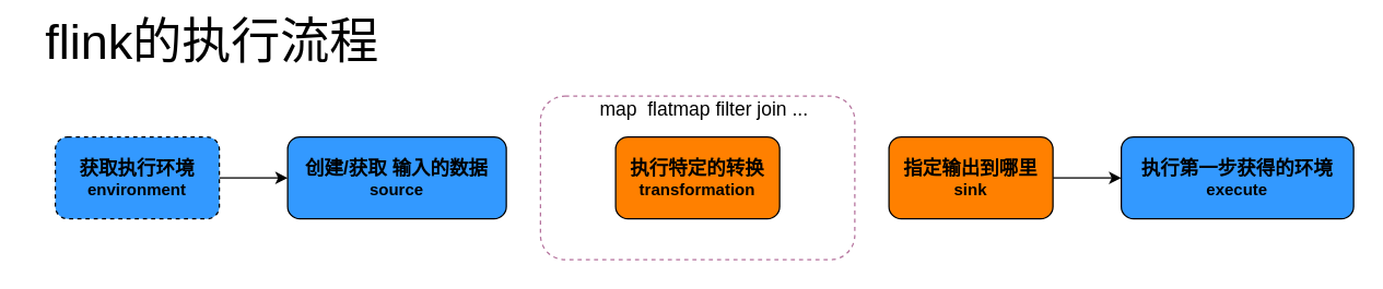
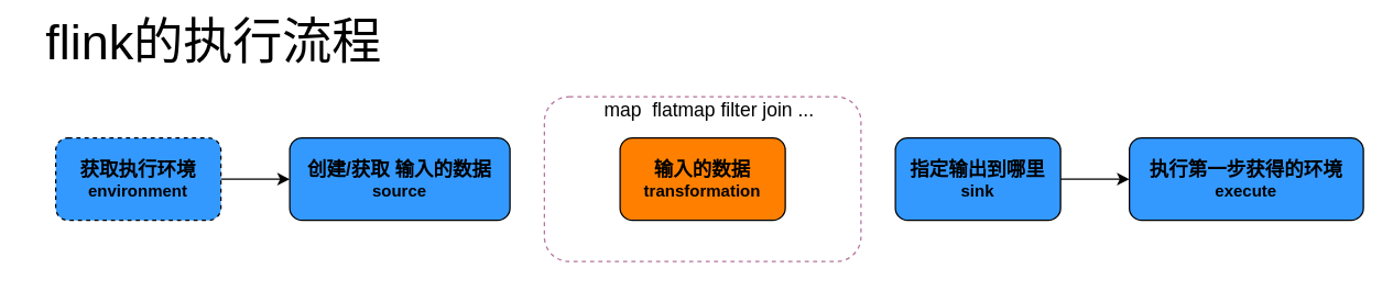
  <mxCell id="0" />
  <mxCell id="1" parent="0" />
  <mxCell id="2" value="" style="edgeStyle=orthogonalEdgeStyle;rounded=0;orthogonalLoop=1;jettySize=auto;html=1;" parent="1" source="3" target="4" edge="1"><mxGeometry relative="1" as="geometry" /></mxCell>
  <mxCell id="3" value="&lt;b&gt;&lt;font style=&quot;font-size: 14px&quot;&gt;获取执行环境&lt;/font&gt;&lt;br&gt;environment&lt;br&gt;&lt;/b&gt;" style="rounded=1;whiteSpace=wrap;html=1;fillColor=#3399FF;dashed=1;" parent="1" vertex="1"><mxGeometry x="40" y="100" width="120" height="60" as="geometry" /></mxCell>
  <mxCell id="4" value="&lt;b&gt;&lt;font style=&quot;font-size: 14px&quot;&gt;创建/获取 输入的数据&lt;/font&gt;&lt;br&gt;source&lt;br&gt;&lt;/b&gt;" style="rounded=1;whiteSpace=wrap;html=1;fillColor=#3399FF;" parent="1" vertex="1"><mxGeometry x="210" y="100" width="160" height="60" as="geometry" /></mxCell>
- <mxCell id="5" value="&lt;b&gt;&lt;font style=&quot;font-size: 14px&quot;&gt;执行特定的转换&lt;/font&gt;&lt;br&gt;transformation&lt;br&gt;&lt;/b&gt;" style="rounded=1;whiteSpace=wrap;html=1;fillColor=#FF8000;" parent="1" vertex="1"><mxGeometry x="450" y="100" width="120" height="60" as="geometry" /></mxCell>
+ <mxCell id="5" value="&lt;b&gt;&lt;font style=&quot;font-size: 14px&quot;&gt;输入的数据&lt;/font&gt;&lt;br&gt;transformation&lt;br&gt;&lt;/b&gt;" style="rounded=1;whiteSpace=wrap;html=1;fillColor=#FF8000;" parent="1" vertex="1"><mxGeometry x="450" y="100" width="120" height="60" as="geometry" /></mxCell>
  <mxCell id="6" value="" style="edgeStyle=orthogonalEdgeStyle;rounded=0;orthogonalLoop=1;jettySize=auto;html=1;" parent="1" source="7" target="8" edge="1"><mxGeometry relative="1" as="geometry" /></mxCell>
- <mxCell id="7" value="&lt;b&gt;&lt;font&gt;&lt;span style=&quot;font-size: 14px&quot;&gt;指定输出到哪里&lt;/span&gt;&lt;br&gt;&lt;font style=&quot;font-size: 12px&quot;&gt;sink&lt;/font&gt;&lt;br&gt;&lt;/font&gt;&lt;/b&gt;" style="rounded=1;whiteSpace=wrap;html=1;fillColor=#ff8000;" parent="1" vertex="1"><mxGeometry x="650" y="100" width="120" height="60" as="geometry" /></mxCell>
+ <mxCell id="7" value="&lt;b&gt;&lt;font&gt;&lt;span style=&quot;font-size: 14px&quot;&gt;指定输出到哪里&lt;/span&gt;&lt;br&gt;&lt;font style=&quot;font-size: 12px&quot;&gt;sink&lt;/font&gt;&lt;br&gt;&lt;/font&gt;&lt;/b&gt;" style="rounded=1;whiteSpace=wrap;html=1;fillColor=#3399FF;" parent="1" vertex="1"><mxGeometry x="650" y="100" width="120" height="60" as="geometry" /></mxCell>
  <mxCell id="8" value="&lt;b&gt;&lt;font&gt;&lt;span style=&quot;font-size: 14px&quot;&gt;执行第一步获得的环境&lt;/span&gt;&lt;br&gt;&lt;font style=&quot;font-size: 12px&quot;&gt;execute&lt;/font&gt;&lt;br&gt;&lt;/font&gt;&lt;/b&gt;" style="rounded=1;whiteSpace=wrap;html=1;fillColor=#3399FF;" parent="1" vertex="1"><mxGeometry x="820" y="100" width="170" height="60" as="geometry" /></mxCell>
  <mxCell id="9" value="&lt;font style=&quot;font-size: 36px&quot;&gt;flink的执行流程&lt;/font&gt;" style="text;html=1;strokeColor=none;fillColor=none;align=center;verticalAlign=middle;whiteSpace=wrap;rounded=0;" parent="1" vertex="1"><mxGeometry x="20" y="20" width="270" height="20" as="geometry" /></mxCell>
  <mxCell id="10" value="" style="rounded=1;whiteSpace=wrap;html=1;shadow=0;strokeColor=#B5739D;fillColor=none;dashed=1;" vertex="1" parent="1"><mxGeometry x="395" y="70" width="230" height="120" as="geometry" /></mxCell>
  <mxCell id="11" value="&lt;font style=&quot;font-size: 14px&quot;&gt;map&amp;nbsp; flatmap filter join ...&lt;/font&gt;" style="text;html=1;strokeColor=none;fillColor=none;align=center;verticalAlign=middle;whiteSpace=wrap;rounded=0;shadow=0;dashed=1;" vertex="1" parent="1"><mxGeometry x="400" y="70" width="230" height="20" as="geometry" /></mxCell>
